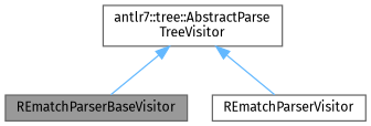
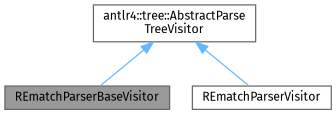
  digraph {
    fontname="Fira Sans"
    node [color=gray40 fillcolor=white fontname="Fira Sans" fontsize=10 shape=box style=filled]
    edge [color=steelblue1 dir=back fontname="Fira Sans" fontsize=10 labelfontname=Helvetica labelfontsize=10 style=solid]
    n1 [fillcolor=grey60 fontcolor=black height=0.2 label=REmatchParserBaseVisitor width=0.4]
    n2 [height=0.2 label=REmatchParserVisitor width=0.4]
-   n3 [height=0.2 label="antlr7::tree::AbstractParse\lTreeVisitor" width=0.4]
+   n3 [height=0.2 label="antlr4::tree::AbstractParse\lTreeVisitor" width=0.4]
    n3 -> n1
    n3 -> n2
  }
